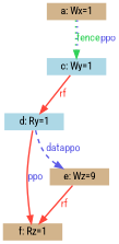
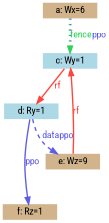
  digraph {
    fontname="Roboto Condensed"
    splines=spline
    node [color=darkorange fillcolor=tan fixedsize=false fontname="Roboto Condensed" fontsize=14 shape=none style=filled]
    edge [arrowsize=1.000000 color="#FF453A" fontname="Roboto Condensed" fontsize=14 penwidth=2.000000 style=bold]
-   n1 [height=0.222222 label="a: Wx=1" width=1.111112]
+   n1 [height=0.222222 label="a: Wx=6" width=1.111112]
    n2 [color=deeppink fillcolor=lightblue height=0.222222 label="c: Wy=1" width=1.111112]
    n3 [fillcolor=lightblue height=0.222222 label="d: Ry=1" width=1.111112]
    n4 [height=0.222222 label="e: Wz=9" width=1.111112]
    n5 [height=0.222222 label="f: Rz=1" width=1.111112]
    n1 -> n2 [color="#30D158:#5E5CE6" label=<<font color="#30D158">fence</font><font color="#5E5CE6">ppo</font>> style=dotted]
    n2 -> n3 [label=<<font color="#FF453A">rf</font>>]
    n3 -> n4 [color="#5E5CE6" label=<<font color="#5E5CE6">data</font><font color="#5E5CE6">ppo</font>> style=dashed]
-   n3 -> n5 [label=<<font color="#5E5CE6">ppo</font>>]
-   n4 -> n5 [label=<<font color="#FF453A">rf</font>>]
+   n3 -> n5 [color="#5E5CE6" label=<<font color="#5E5CE6">ppo</font>>]
+   n4 -> n2 [label=<<font color="#FF453A">rf</font>>]
  }
